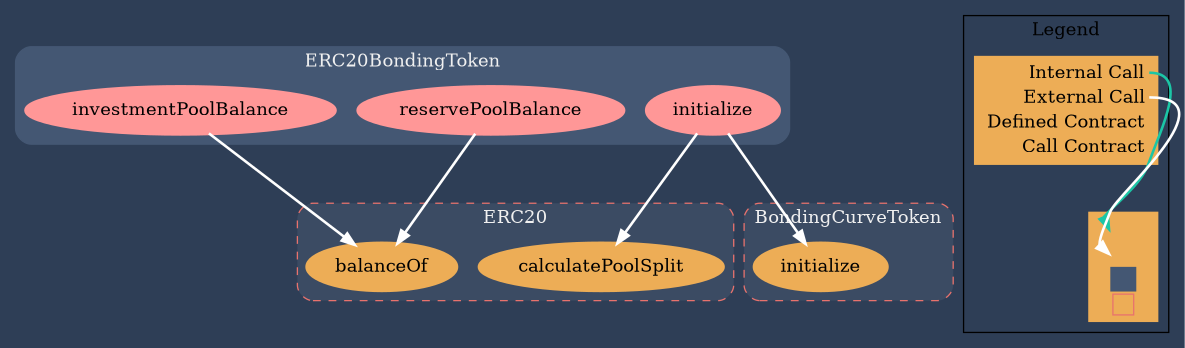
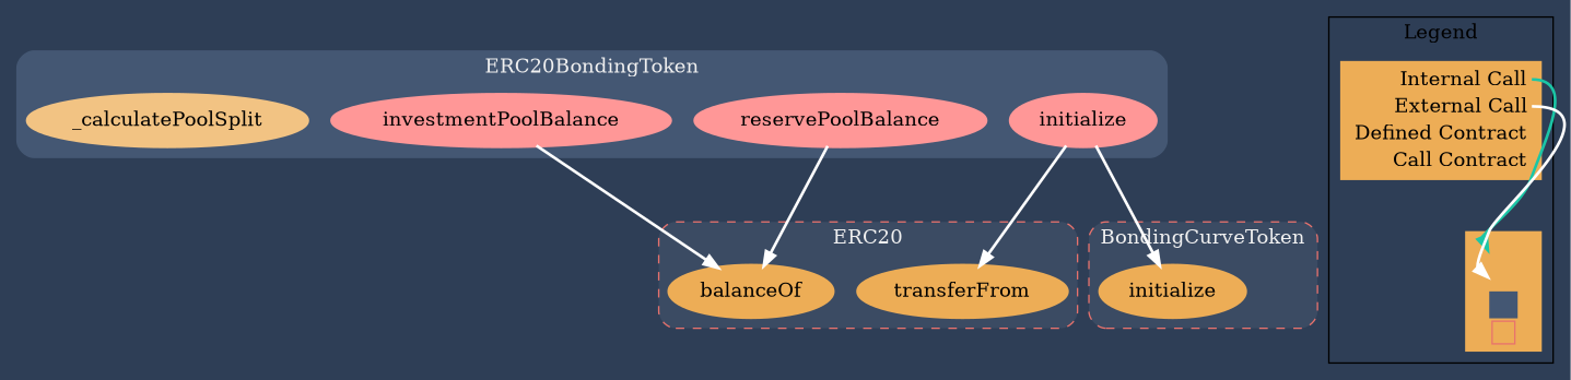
  digraph {
    bgcolor="#2e3e56"
    compound=true
    rankdir=TB
    node [color="#edad56" fillcolor="#edad56" penwidth=3 style=filled]
    edge [color=white fontname="helvetica Neue Ultra Light" penwidth=2]
    n1 [color="#FF9797" fillcolor="#FF9797" label=initialize]
    n2 [color="#FF9797" fillcolor="#FF9797" label=reservePoolBalance]
    n3 [color="#FF9797" fillcolor="#FF9797" label=investmentPoolBalance]
-   n5 [label=calculatePoolSplit]
+   n4 [color="#f2c383" fillcolor="#f2c383" label=_calculatePoolSplit]
+   n5 [label=transferFrom]
    n6 [label=balanceOf]
    n7 [label=initialize]
    n8 [label=<<table border="0" cellpadding="2" cellspacing="0" cellborder="0">   <tr><td align="right" port="i1">Internal Call</td></tr>   <tr><td align="right" port="i2">External Call</td></tr>   <tr><td align="right" port="i3">Defined Contract</td></tr>   <tr><td align="right" port="i4">Call Contract</td></tr>   </table>> shape=plaintext]
    n9 [label=<<table border="0" cellpadding="2" cellspacing="0" cellborder="0">   <tr><td port="i1">&nbsp;&nbsp;&nbsp;</td></tr>   <tr><td port="i2">&nbsp;&nbsp;&nbsp;</td></tr>   <tr><td port="i3" bgcolor="#445773">&nbsp;&nbsp;&nbsp;</td></tr>   <tr><td port="i4">     <table border="1" cellborder="0" cellspacing="0" cellpadding="7" color="#e8726d">       <tr>        <td></td>       </tr>      </table>   </td></tr>   </table>> shape=plaintext]
    subgraph cluster_1 {
      bgcolor="#445773"
      color="#445773"
      fontcolor="#f0f0f0"
      label=ERC20BondingToken
      style=rounded
      n1
      n2
      n3
+     n4
    }
    subgraph cluster_2 {
      bgcolor="#3b4b63"
      color="#e8726d"
      fontcolor="#f0f0f0"
      label=ERC20
      style="rounded,dashed"
      n5
      n6
    }
    subgraph cluster_3 {
      bgcolor="#3b4b63"
      color="#e8726d"
      fontcolor="#f0f0f0"
      label=BondingCurveToken
      style="rounded,dashed"
      n7
    }
    subgraph cluster_4 {
      label=Legend
      n8
      n9
    }
    n1 -> n5
    n1 -> n7
    n2 -> n6
    n3 -> n6
    n8 -> n9 [color="#1bc6a6" headport="i1:w" tailport="i1:e"]
    n8 -> n9 [headport="i2:w" tailport="i2:e"]
  }
